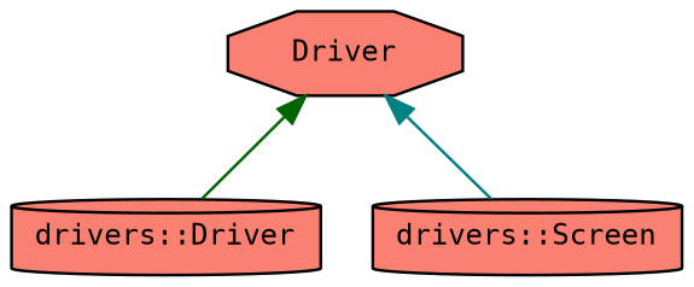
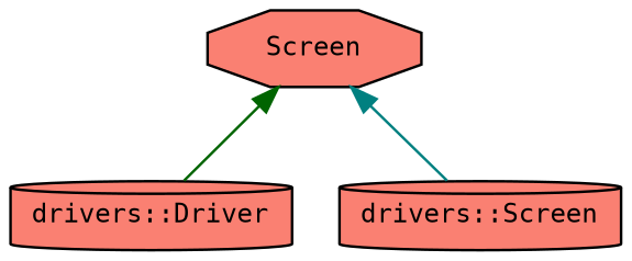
  digraph {
    fontname="DejaVu Sans Mono"
    node [color=black fillcolor=salmon fontname="DejaVu Sans Mono" fontsize=10 shape=cylinder style=filled]
    edge [dir=back fontname="DejaVu Sans Mono" fontsize=10 labelfontname=Helvetica labelfontsize=10 style=solid]
-   n1 [fontcolor=black height=0.2 label=Driver shape=octagon width=0.4]
+   n1 [fontcolor=black height=0.2 label=Screen shape=octagon width=0.4]
    n2 [height=0.2 label="drivers::Driver" width=0.4]
    n3 [height=0.2 label="drivers::Screen" width=0.4]
    n1 -> n2 [color=darkgreen]
    n1 -> n3 [color=teal]
  }
